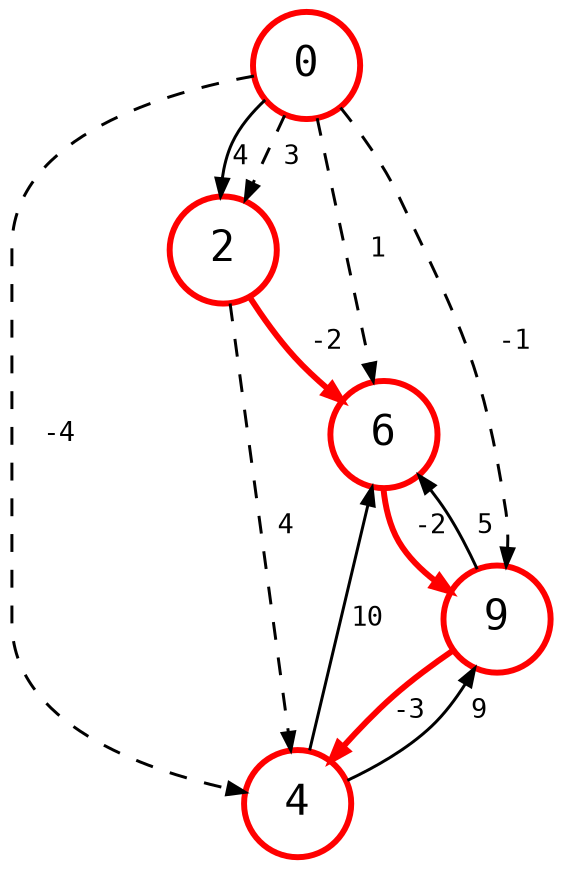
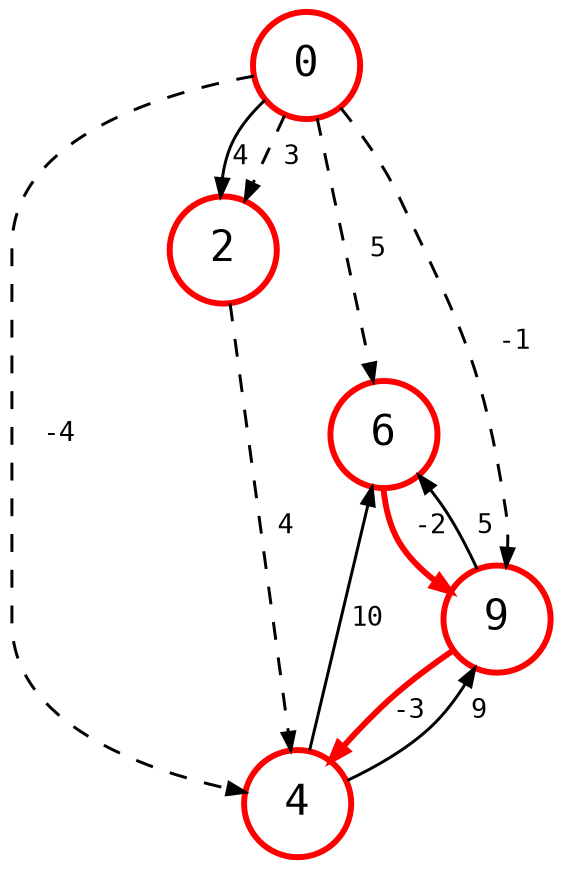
  digraph {
    ranksep=0.2
    node [color=red fixedsize=true fontname=monospace shape=circle style=bold]
    edge [arrowsize=0.6 color="#bbb" fontname=monospace fontsize=9 style=dashed]
    0 [width=0.5]
    2 [width=0.5]
    n3 [label=6 width=0.5]
    4 [width=0.5]
    n5 [label=9 width=0.5]
    0 -> 2 [label=4 style=""]
    0 -> 2 [label=" 3" color=""]
-   0 -> n3 [label=" 1" color=""]
+   0 -> n3 [label=" 5" color=""]
    0 -> 4 [label="  -4" color=""]
    0 -> n5 [label="  -1" color=""]
-   2 -> n3 [color=red label=" -2" style=bold]
    2 -> 4 [label=" 4"]
    n3 -> n5 [color=red label=" -2" style=bold]
    4 -> n3 [label=10 style=""]
    4 -> n5 [label=" 9" style=""]
    n5 -> n3 [label=" 5" style=""]
    n5 -> 4 [color=red label=-3 style=bold]
  }
